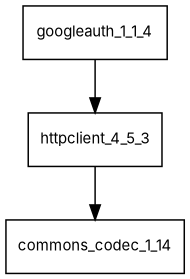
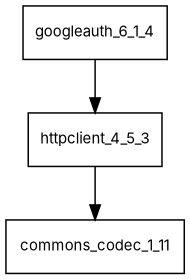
  digraph {
    fontname=Inter
    node [fontname=Inter fontsize=10.0 shape=box]
    edge [fontname=Inter]
-   googleauth_1_1_4
+   googleauth_1_1_4 [label=googleauth_6_1_4]
    httpclient_4_5_3
-   commons_codec_1_11 [label=commons_codec_1_14]
+   commons_codec_1_11
    googleauth_1_1_4 -> httpclient_4_5_3
    httpclient_4_5_3 -> commons_codec_1_11
  }
